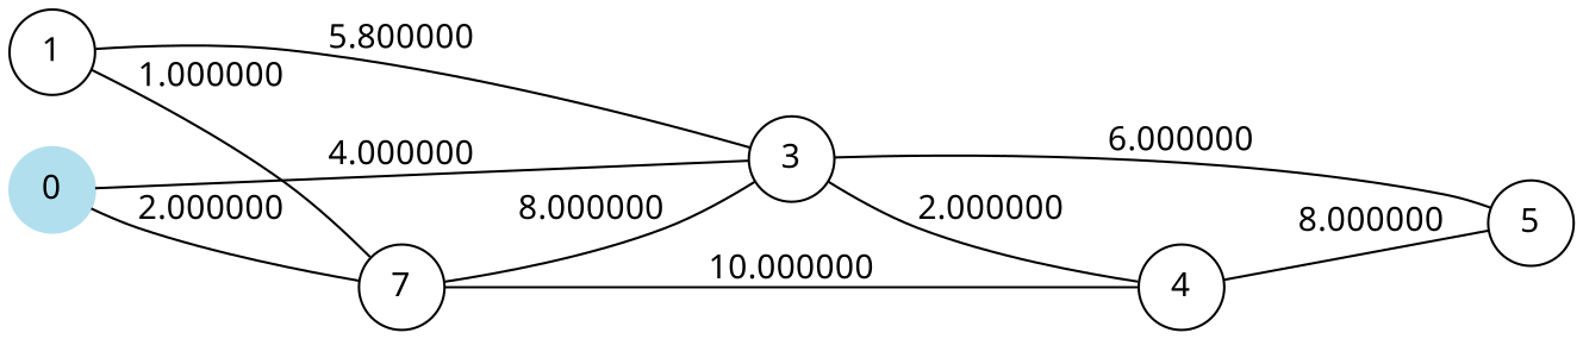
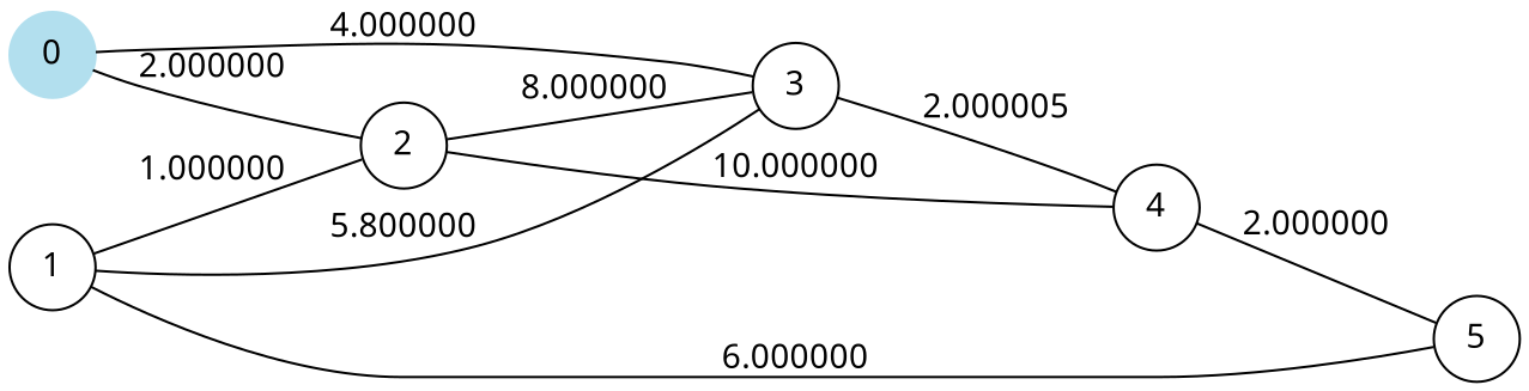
  graph {
    fontname="Noto Sans"
    rankdir=LR
    node [fontname="Noto Sans" shape=circle]
    edge [fontname="Noto Sans"]
    n1 [color=lightblue2 label=0 style=filled]
-   n2 [label=7]
+   n2 [label=2]
    n3 [label=3]
    n4 [label=1]
    n5 [label=4]
    n6 [label=5]
    n1 -- n2 [label=2.000000]
    n1 -- n3 [label=4.000000]
    n2 -- n3 [label=8.000000]
    n2 -- n5 [label=10.000000]
-   n3 -- n5 [label=2.000000]
-   n3 -- n6 [label=6.000000]
+   n3 -- n5 [label=2.000005]
+   n4 -- n6 [label=6.000000]
    n4 -- n2 [label=1.000000]
    n4 -- n3 [label=5.800000]
-   n5 -- n6 [label=8.000000]
+   n5 -- n6 [label=2.000000]
  }
